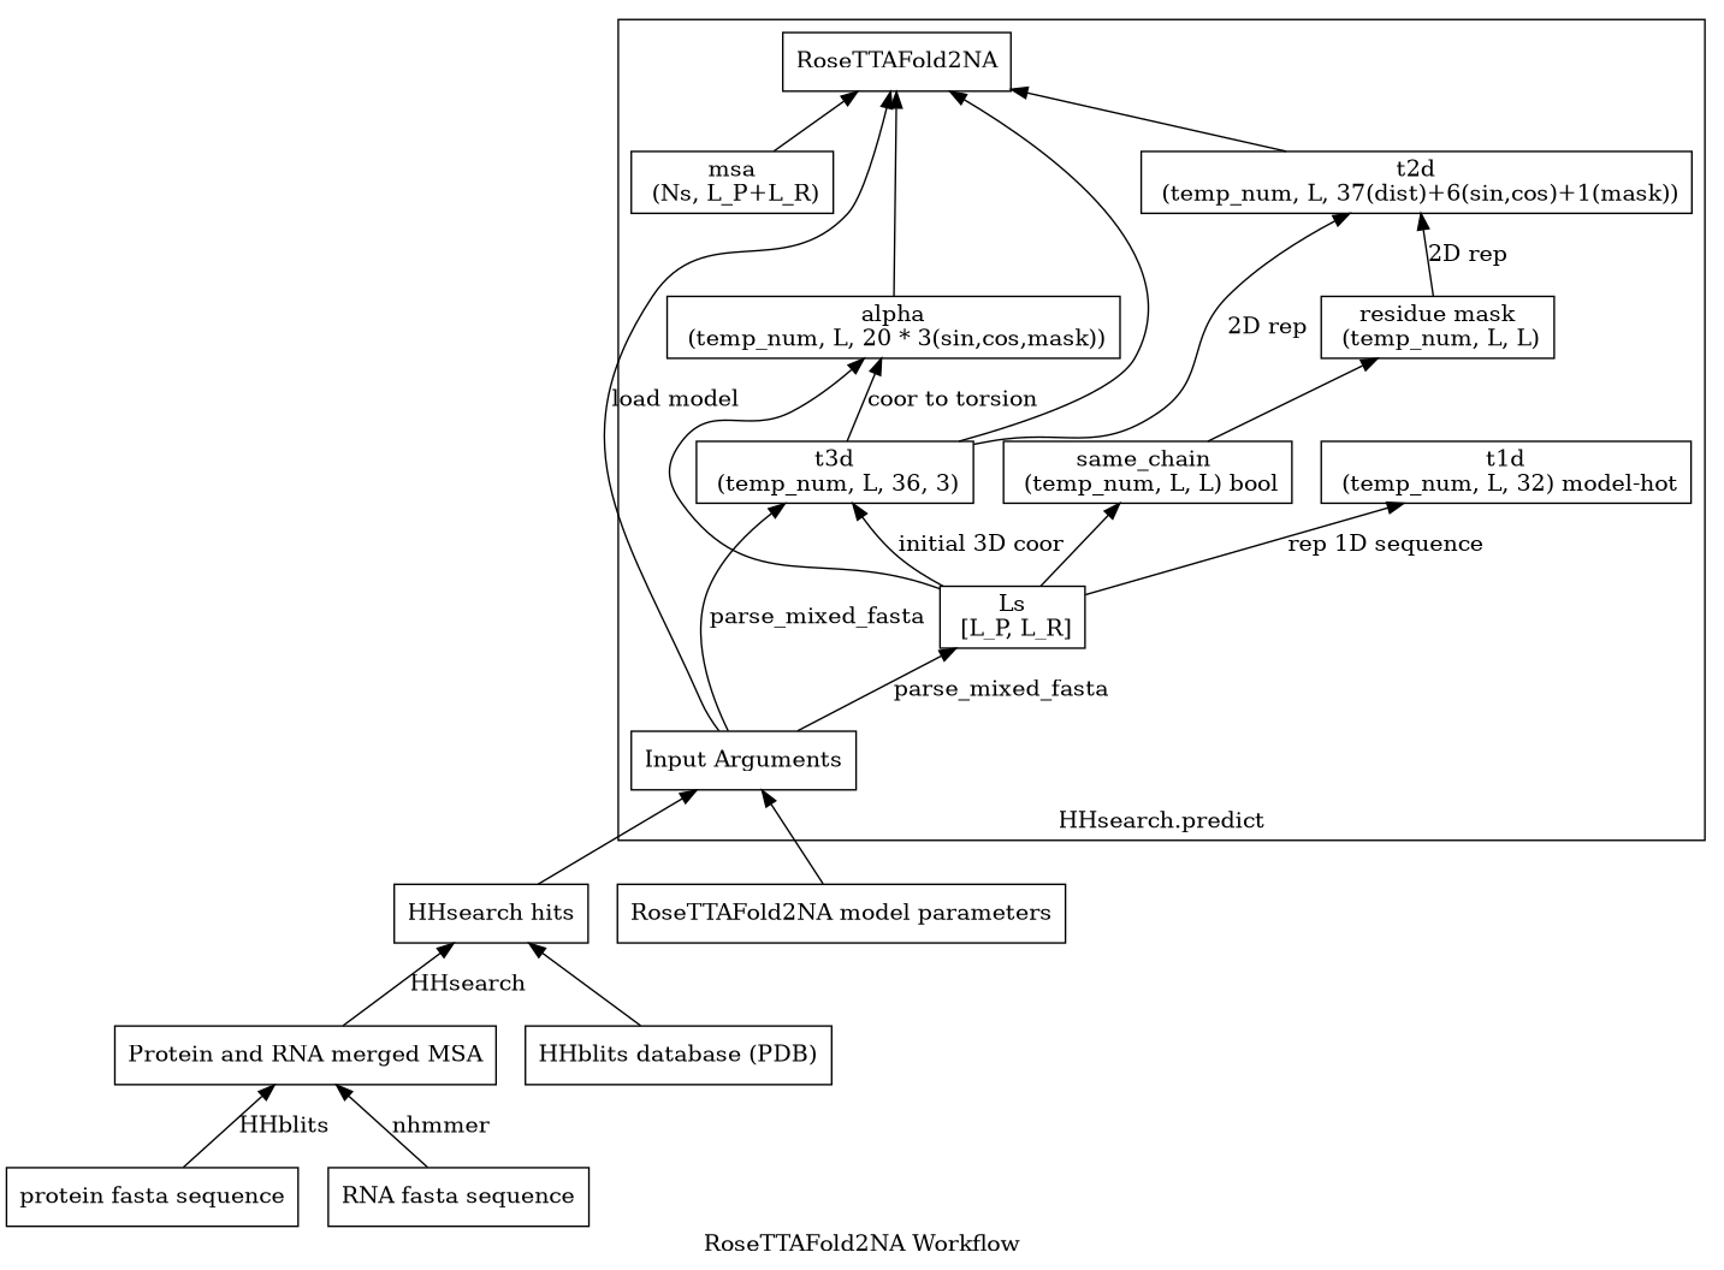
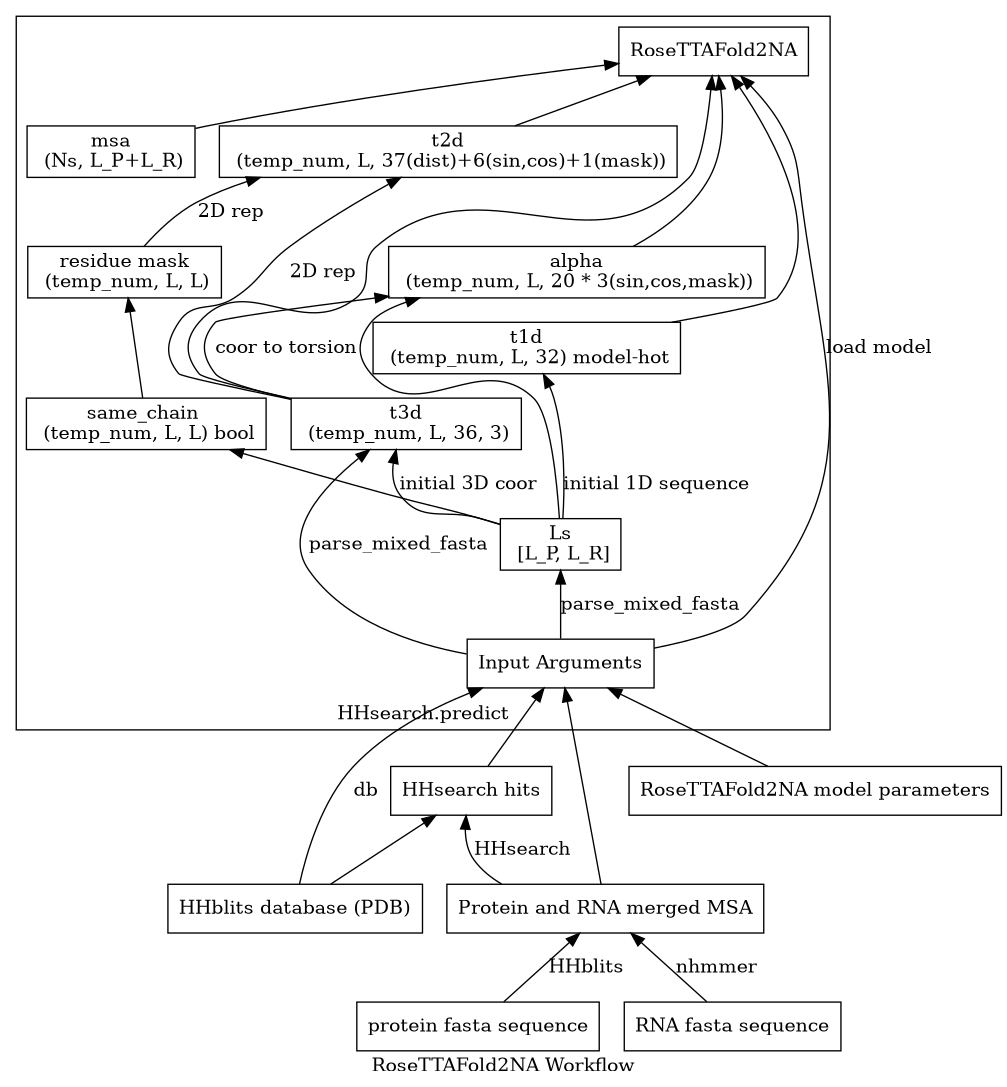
  digraph {
    label="RoseTTAFold2NA Workflow"
    rankdir=BT
    node [shape=box]
    n1 [label="Input Arguments"]
    n2 [label="msa\n (Ns, L_P+L_R)"]
    n3 [label="Ls\n [L_P, L_R]"]
    n4 [label=RoseTTAFold2NA]
    n5 [label="t1d\n (temp_num, L, 32) model-hot"]
    n6 [label="t3d\n (temp_num, L, 36, 3)"]
    n7 [label="same_chain \n (temp_num, L, L) bool"]
    n8 [label="residue mask\n (temp_num, L, L)"]
    n9 [label="t2d\n (temp_num, L, 37(dist)+6(sin,cos)+1(mask))"]
    n10 [label="alpha\n (temp_num, L, 20 * 3(sin,cos,mask))"]
    n11 [label="protein fasta sequence"]
    n12 [label="Protein and RNA merged MSA"]
    n13 [label="HHsearch hits"]
    n14 [label="RNA fasta sequence"]
    n15 [label="HHblits database (PDB)"]
    n16 [label="RoseTTAFold2NA model parameters"]
    subgraph cluster_1 {
      label="HHsearch.predict"
      n1
      n2
      n3
      n4
      n5
      n6
      n7
      n8
      n9
      n10
    }
    n1 -> n3 [label=parse_mixed_fasta]
    n1 -> n4 [label="load model"]
    n1 -> n6 [label=parse_mixed_fasta]
    n2 -> n4
-   n3 -> n5 [label="rep 1D sequence"]
+   n3 -> n5 [label="initial 1D sequence"]
    n3 -> n6 [label="initial 3D coor"]
    n3 -> n7
    n3 -> n10
+   n5 -> n4
    n6 -> n4
    n6 -> n9 [label="2D rep"]
    n6 -> n10 [label="coor to torsion"]
    n7 -> n8
    n8 -> n9 [label="2D rep"]
    n9 -> n4
    n10 -> n4
    n11 -> n12 [label=HHblits]
+   n12 -> n1
    n12 -> n13 [label=HHsearch]
    n13 -> n1
    n14 -> n12 [label=nhmmer]
+   n15 -> n1 [label=db]
    n15 -> n13
    n16 -> n1
  }
